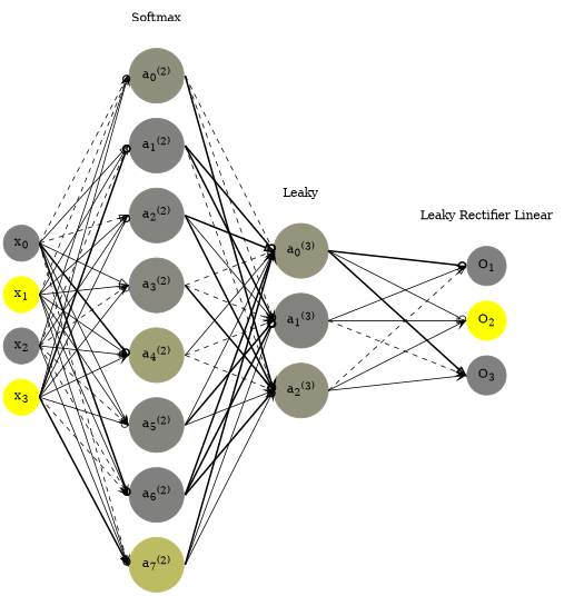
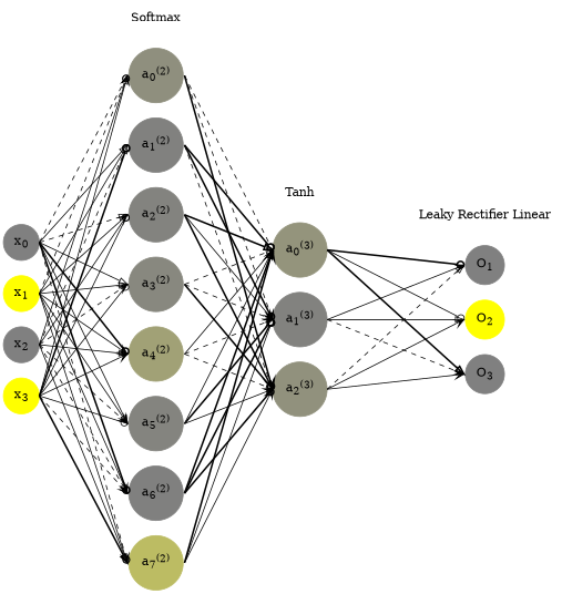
  digraph {
    rankdir=LR
    ranksep=1.4
    splines=false
    node [color="0.1667, 0.0, 0.5" fillcolor="0.1667, 0.0, 0.5" shape=circle style=filled]
    edge [headport=w style=solid tailport=e arrowhead=odot]
    n1 [label=<x<sub>0</sub>>]
    n2 [color="0.1667, 1.0, 1.0" fillcolor="0.1667, 1.0, 1.0" label=<x<sub>1</sub>>]
    n3 [label=<x<sub>2</sub>>]
    n4 [color="0.1667, 1.0, 1.0" fillcolor="0.1667, 1.0, 1.0" label=<x<sub>3</sub>>]
    n5 [color="0.1667, 0.121384, 0.560692" fillcolor="0.1667, 0.121384, 0.560692" label=<a<sub>0</sub><sup>(2)</sup>>]
    n6 [color="0.1667, 0.011106, 0.505553" fillcolor="0.1667, 0.011106, 0.505553" label=<a<sub>1</sub><sup>(2)</sup>>]
    n7 [color="0.1667, 0.023888, 0.511944" fillcolor="0.1667, 0.023888, 0.511944" label=<a<sub>2</sub><sup>(2)</sup>>]
    n8 [color="0.1667, 0.066995, 0.533498" fillcolor="0.1667, 0.066995, 0.533498" label=<a<sub>3</sub><sup>(2)</sup>>]
    n9 [color="0.1667, 0.265244, 0.632622" fillcolor="0.1667, 0.265244, 0.632622" label=<a<sub>4</sub><sup>(2)</sup>>]
    n10 [color="0.1667, 0.034672, 0.517336" fillcolor="0.1667, 0.034672, 0.517336" label=<a<sub>5</sub><sup>(2)</sup>>]
    n11 [color="0.1667, 0.007153, 0.503576" fillcolor="0.1667, 0.007153, 0.503576" label=<a<sub>6</sub><sup>(2)</sup>>]
    n12 [color="0.1667, 0.469557, 0.734779" fillcolor="0.1667, 0.469557, 0.734779" label=<a<sub>7</sub><sup>(2)</sup>>]
    n13 [color="0.1667, 0.160484, 0.580242" fillcolor="0.1667, 0.160484, 0.580242" label=<a<sub>0</sub><sup>(3)</sup>>]
    n14 [color="0.1667, 0.017790, 0.508895" fillcolor="0.1667, 0.017790, 0.508895" label=<a<sub>1</sub><sup>(3)</sup>>]
    n15 [color="0.1667, 0.138904, 0.569452" fillcolor="0.1667, 0.138904, 0.569452" label=<a<sub>2</sub><sup>(3)</sup>>]
    n16 [label=<O<sub>1</sub>>]
    n17 [color="0.1667, 1.0, 1.0" fillcolor="0.1667, 1.0, 1.0" label=<O<sub>2</sub>>]
    n18 [label=<O<sub>3</sub>>]
    n19 [label=Softmax shape=plaintext color="" fillcolor="" style=""]
-   n20 [label=Leaky shape=plaintext color="" fillcolor="" style=""]
+   n20 [label=Tanh shape=plaintext color="" fillcolor="" style=""]
    n21 [label="Leaky Rectifier Linear" shape=plaintext color="" fillcolor="" style=""]
    subgraph sub_1 {
      n1
    }
    subgraph sub_2 {
      n2
    }
    subgraph sub_3 {
      n3
    }
    subgraph sub_4 {
      n4
    }
    subgraph sub_5 {
      n5
    }
    subgraph sub_6 {
      n6
    }
    subgraph sub_7 {
      n7
    }
    subgraph sub_8 {
      n8
    }
    subgraph sub_9 {
      n9
    }
    subgraph sub_10 {
      n10
    }
    subgraph sub_11 {
      n11
    }
    subgraph sub_12 {
      n12
    }
    subgraph sub_13 {
      n13
    }
    subgraph sub_14 {
      n14
    }
    subgraph sub_15 {
      n15
    }
    subgraph sub_16 {
      n16
    }
    subgraph sub_17 {
      n17
    }
    subgraph sub_18 {
      n18
    }
    subgraph sub_19 {
      rank=same
      n1
      n2
      n3
      n4
    }
    subgraph sub_20 {
      rank=same
      n5
      n6
      n7
      n8
      n9
      n10
      n11
      n12
    }
    subgraph sub_21 {
      rank=same
      n13
      n14
      n15
    }
    subgraph sub_22 {
      rank=same
      n16
      n17
      n18
    }
    subgraph sub_23 {
      rank=same
      n5
      n19
    }
    subgraph sub_24 {
      rank=same
      n13
      n20
    }
    subgraph sub_25 {
      rank=same
      n16
      n21
    }
    n1 -> n2 [style=invis arrowhead=""]
    n1 -> n5 [style=dashed]
    n1 -> n6 [arrowhead=onormal]
    n1 -> n7 [style=dashed arrowhead=onormal]
    n1 -> n8 [arrowhead=onormal]
    n1 -> n9 [style=bold]
    n1 -> n10 [arrowhead=onormal]
    n1 -> n11 [style=bold]
    n1 -> n12 [style=dashed arrowhead=vee]
    n2 -> n3 [style=invis arrowhead=""]
    n2 -> n5 [style=dashed]
    n2 -> n6
    n2 -> n7 [arrowhead=vee]
    n2 -> n8 [arrowhead=onormal]
    n2 -> n9 [arrowhead=vee]
    n2 -> n10 [arrowhead=vee]
    n2 -> n11 [arrowhead=vee]
    n2 -> n12
    n3 -> n4 [style=invis arrowhead=""]
    n3 -> n5 [arrowhead=onormal]
    n3 -> n6 [style=dashed arrowhead=onormal]
    n3 -> n7
    n3 -> n8 [style=dashed arrowhead=vee]
    n3 -> n9 [arrowhead=onormal]
    n3 -> n10 [style=dashed arrowhead=vee]
    n3 -> n11 [style=dashed arrowhead=onormal]
    n3 -> n12
    n4 -> n5 [arrowhead=vee]
    n4 -> n6 [style=bold]
    n4 -> n7
    n4 -> n8
    n4 -> n9 [arrowhead=vee]
    n4 -> n10
    n4 -> n11 [style=dashed arrowhead=vee]
    n4 -> n12 [style=bold arrowhead=onormal]
    n5 -> n6 [style=invis arrowhead=""]
    n5 -> n13 [style=dashed]
    n5 -> n14 [style=dashed arrowhead=vee]
    n5 -> n15 [style=bold arrowhead=vee]
    n6 -> n7 [style=invis arrowhead=""]
    n6 -> n13 [style=bold]
    n6 -> n14 [style=bold]
    n6 -> n15 [style=dashed arrowhead=vee]
    n7 -> n8 [style=invis arrowhead=""]
    n7 -> n13 [style=bold arrowhead=onormal]
    n7 -> n14 [arrowhead=vee]
    n7 -> n15 [style=bold]
    n8 -> n9 [style=invis arrowhead=""]
    n8 -> n13 [style=dashed]
    n8 -> n14 [style=dashed arrowhead=vee]
    n8 -> n15 [style=bold]
    n9 -> n10 [style=invis arrowhead=""]
    n9 -> n13
    n9 -> n14 [style=dashed arrowhead=vee]
    n9 -> n15 [style=dashed]
    n10 -> n11 [style=invis arrowhead=""]
    n10 -> n13 [arrowhead=vee]
    n10 -> n14 [style=bold]
    n10 -> n15 [arrowhead=vee]
    n11 -> n12 [style=invis arrowhead=""]
    n11 -> n13 [style=bold arrowhead=onormal]
    n11 -> n14 [style=bold]
    n11 -> n15 [style=bold]
    n12 -> n13 [style=bold arrowhead=vee]
    n12 -> n14
    n12 -> n15 [arrowhead=vee]
    n13 -> n14 [style=invis arrowhead=""]
    n13 -> n16 [style=bold]
    n13 -> n17
    n13 -> n18 [style=bold arrowhead=onormal]
    n14 -> n15 [style=invis arrowhead=""]
    n14 -> n16 [arrowhead=vee]
    n14 -> n17 [arrowhead=onormal]
    n14 -> n18 [style=dashed arrowhead=vee]
    n15 -> n16 [style=dashed arrowhead=onormal]
    n15 -> n17 [arrowhead=vee]
    n15 -> n18 [arrowhead=vee]
    n16 -> n17 [style=invis arrowhead=""]
    n17 -> n18 [style=invis arrowhead=""]
    n19 -> n5 [style=invis arrowhead=""]
    n20 -> n13 [style=invis arrowhead=""]
    n21 -> n16 [style=invis arrowhead=""]
  }
